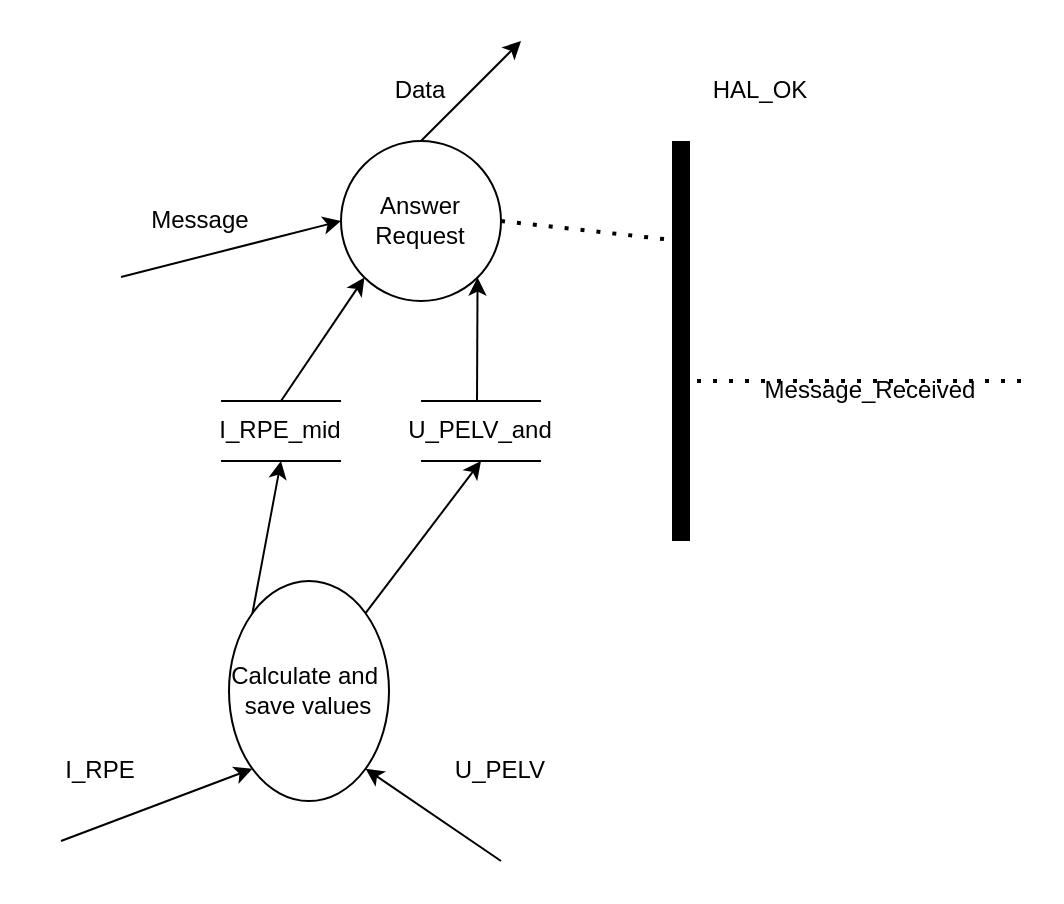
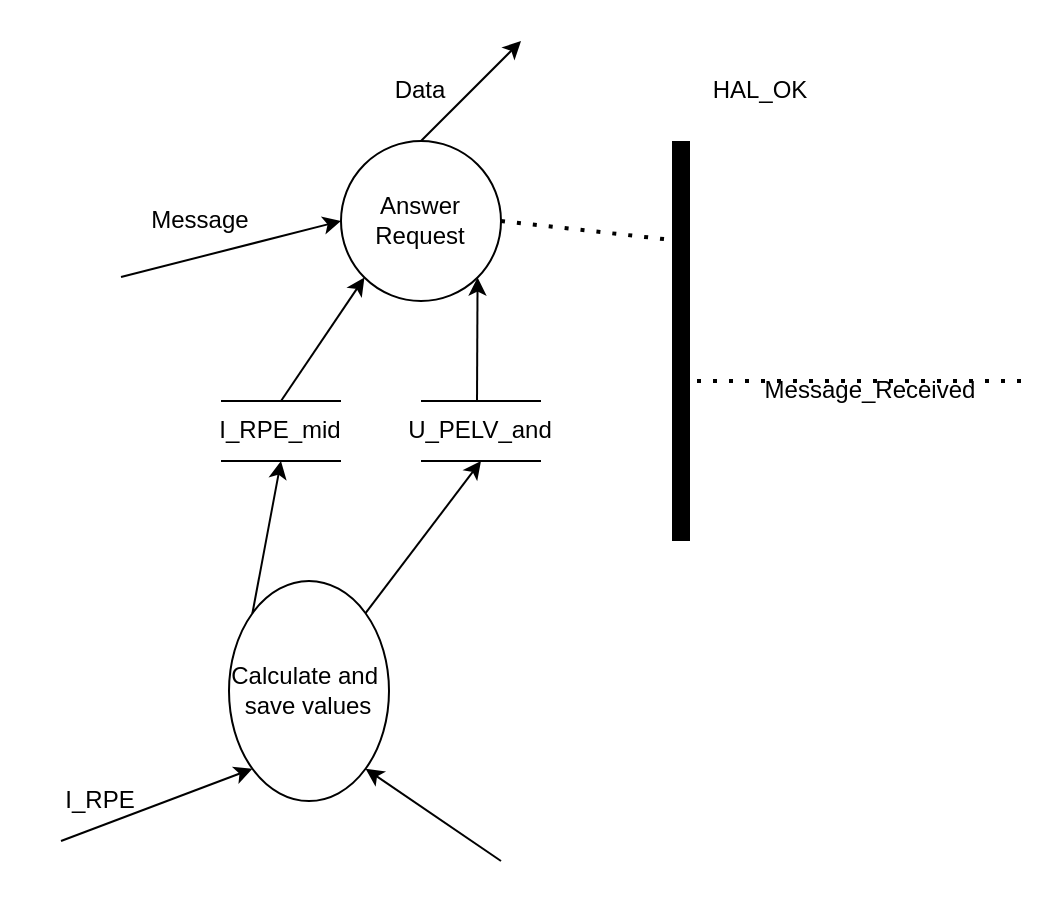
  <mxCell id="0" />
  <mxCell id="1" parent="0" />
  <mxCell id="2" value="Answer&lt;br&gt;Request" style="ellipse;whiteSpace=wrap;html=1;aspect=fixed;" vertex="1" parent="1"><mxGeometry x="170" y="70" width="80" height="80" as="geometry" /></mxCell>
  <mxCell id="3" value="" style="endArrow=none;html=1;rounded=0;strokeWidth=9;" edge="1" parent="1"><mxGeometry width="50" height="50" relative="1" as="geometry"><mxPoint x="340" y="270" as="sourcePoint" /><mxPoint x="340" y="70" as="targetPoint" /></mxGeometry></mxCell>
  <mxCell id="4" value="" style="endArrow=none;dashed=1;html=1;dashPattern=1 3;strokeWidth=2;rounded=0;exitX=1;exitY=0.5;exitDx=0;exitDy=0;" edge="1" parent="1" source="2"><mxGeometry width="50" height="50" relative="1" as="geometry"><mxPoint x="50" y="330" as="sourcePoint" /><mxPoint x="340" y="120" as="targetPoint" /></mxGeometry></mxCell>
  <mxCell id="5" value="HAL_OK" style="text;html=1;strokeColor=none;fillColor=none;align=center;verticalAlign=middle;whiteSpace=wrap;rounded=0;" vertex="1" parent="1"><mxGeometry x="350" y="30" width="60" height="30" as="geometry" /></mxCell>
  <mxCell id="6" value="" style="endArrow=none;dashed=1;html=1;dashPattern=1 3;strokeWidth=2;rounded=0;" edge="1" parent="1"><mxGeometry width="50" height="50" relative="1" as="geometry"><mxPoint x="510" y="190" as="sourcePoint" /><mxPoint x="340" y="190" as="targetPoint" /></mxGeometry></mxCell>
  <mxCell id="7" value="Message_Received" style="text;html=1;strokeColor=none;fillColor=none;align=center;verticalAlign=middle;whiteSpace=wrap;rounded=0;" vertex="1" parent="1"><mxGeometry x="405" y="180" width="60" height="30" as="geometry" /></mxCell>
  <mxCell id="8" value="" style="endArrow=classic;html=1;rounded=0;strokeWidth=1;" edge="1" parent="1"><mxGeometry width="50" height="50" relative="1" as="geometry"><mxPoint x="210" y="70" as="sourcePoint" /><mxPoint x="260" y="20" as="targetPoint" /></mxGeometry></mxCell>
  <mxCell id="9" value="Data" style="text;html=1;strokeColor=none;fillColor=none;align=center;verticalAlign=middle;whiteSpace=wrap;rounded=0;" vertex="1" parent="1"><mxGeometry x="180" y="30" width="60" height="30" as="geometry" /></mxCell>
  <mxCell id="10" value="I_RPE_mid" style="text;html=1;strokeColor=none;fillColor=none;align=center;verticalAlign=middle;whiteSpace=wrap;rounded=0;" vertex="1" parent="1"><mxGeometry x="110" y="200" width="60" height="30" as="geometry" /></mxCell>
  <mxCell id="11" value="U_PELV_and" style="text;html=1;strokeColor=none;fillColor=none;align=center;verticalAlign=middle;whiteSpace=wrap;rounded=0;" vertex="1" parent="1"><mxGeometry x="210" y="200" width="60" height="30" as="geometry" /></mxCell>
  <mxCell id="12" value="" style="endArrow=none;html=1;rounded=0;strokeWidth=1;entryX=1;entryY=0;entryDx=0;entryDy=0;exitX=0;exitY=0;exitDx=0;exitDy=0;" edge="1" parent="1" source="10" target="10"><mxGeometry width="50" height="50" relative="1" as="geometry"><mxPoint x="50" y="350" as="sourcePoint" /><mxPoint x="100" y="300" as="targetPoint" /></mxGeometry></mxCell>
  <mxCell id="13" value="" style="endArrow=none;html=1;rounded=0;strokeWidth=1;entryX=1;entryY=1;entryDx=0;entryDy=0;exitX=0;exitY=1;exitDx=0;exitDy=0;" edge="1" parent="1" source="10" target="10"><mxGeometry width="50" height="50" relative="1" as="geometry"><mxPoint x="50" y="350" as="sourcePoint" /><mxPoint x="100" y="300" as="targetPoint" /></mxGeometry></mxCell>
  <mxCell id="14" value="" style="endArrow=none;html=1;rounded=0;strokeWidth=1;entryX=1;entryY=0;entryDx=0;entryDy=0;exitX=0;exitY=0;exitDx=0;exitDy=0;" edge="1" parent="1" source="11" target="11"><mxGeometry width="50" height="50" relative="1" as="geometry"><mxPoint x="50" y="350" as="sourcePoint" /><mxPoint x="100" y="300" as="targetPoint" /></mxGeometry></mxCell>
  <mxCell id="15" value="" style="endArrow=none;html=1;rounded=0;strokeWidth=1;entryX=1;entryY=1;entryDx=0;entryDy=0;exitX=0;exitY=1;exitDx=0;exitDy=0;" edge="1" parent="1" source="11" target="11"><mxGeometry width="50" height="50" relative="1" as="geometry"><mxPoint x="50" y="350" as="sourcePoint" /><mxPoint x="100" y="300" as="targetPoint" /></mxGeometry></mxCell>
  <mxCell id="16" value="Calculate and&amp;nbsp;&lt;br&gt;save values" style="ellipse;whiteSpace=wrap;html=1;aspect=fixed;" vertex="1" parent="1"><mxGeometry x="114" y="290" width="80" height="110" as="geometry" /></mxCell>
  <mxCell id="17" value="" style="endArrow=classic;html=1;rounded=0;strokeWidth=1;entryX=0;entryY=0.5;entryDx=0;entryDy=0;" edge="1" parent="1" target="2"><mxGeometry width="50" height="50" relative="1" as="geometry"><mxPoint x="60" y="138" as="sourcePoint" /><mxPoint x="100" y="300" as="targetPoint" /></mxGeometry></mxCell>
  <mxCell id="18" value="Message" style="text;html=1;strokeColor=none;fillColor=none;align=center;verticalAlign=middle;whiteSpace=wrap;rounded=0;" vertex="1" parent="1"><mxGeometry x="70" y="95" width="60" height="30" as="geometry" /></mxCell>
  <mxCell id="19" value="" style="endArrow=classic;html=1;rounded=0;strokeWidth=1;entryX=0;entryY=1;entryDx=0;entryDy=0;" edge="1" parent="1" target="16"><mxGeometry width="50" height="50" relative="1" as="geometry"><mxPoint x="30" y="420" as="sourcePoint" /><mxPoint x="100" y="300" as="targetPoint" /></mxGeometry></mxCell>
  <mxCell id="20" value="" style="endArrow=classic;html=1;rounded=0;strokeWidth=1;entryX=1;entryY=1;entryDx=0;entryDy=0;" edge="1" parent="1" target="16"><mxGeometry width="50" height="50" relative="1" as="geometry"><mxPoint x="250" y="430" as="sourcePoint" /><mxPoint x="100" y="300" as="targetPoint" /></mxGeometry></mxCell>
- <mxCell id="21" value="I_RPE" style="text;html=1;strokeColor=none;fillColor=none;align=center;verticalAlign=middle;whiteSpace=wrap;rounded=0;" vertex="1" parent="1"><mxGeometry x="20" y="370" width="60" height="30" as="geometry" /></mxCell>
- <mxCell id="22" value="U_PELV" style="text;html=1;strokeColor=none;fillColor=none;align=center;verticalAlign=middle;whiteSpace=wrap;rounded=0;" vertex="1" parent="1"><mxGeometry x="220" y="370" width="60" height="30" as="geometry" /></mxCell>
+ <mxCell id="21" value="I_RPE" style="text;html=1;strokeColor=none;fillColor=none;align=center;verticalAlign=middle;whiteSpace=wrap;rounded=0;" vertex="1" parent="1"><mxGeometry x="20" y="385" width="60" height="30" as="geometry" /></mxCell>
  <mxCell id="23" value="" style="endArrow=classic;html=1;rounded=0;strokeWidth=1;exitX=0;exitY=0;exitDx=0;exitDy=0;" edge="1" parent="1" source="16"><mxGeometry width="50" height="50" relative="1" as="geometry"><mxPoint x="50" y="350" as="sourcePoint" /><mxPoint x="140" y="230" as="targetPoint" /></mxGeometry></mxCell>
  <mxCell id="24" value="" style="endArrow=classic;html=1;rounded=0;strokeWidth=1;exitX=1;exitY=0;exitDx=0;exitDy=0;" edge="1" parent="1" source="16"><mxGeometry width="50" height="50" relative="1" as="geometry"><mxPoint x="50" y="350" as="sourcePoint" /><mxPoint x="240" y="230" as="targetPoint" /></mxGeometry></mxCell>
  <mxCell id="25" value="" style="endArrow=classic;html=1;rounded=0;strokeWidth=1;entryX=0;entryY=1;entryDx=0;entryDy=0;" edge="1" parent="1" target="2"><mxGeometry width="50" height="50" relative="1" as="geometry"><mxPoint x="140" y="200" as="sourcePoint" /><mxPoint x="100" y="300" as="targetPoint" /></mxGeometry></mxCell>
  <mxCell id="26" value="" style="endArrow=classic;html=1;rounded=0;strokeWidth=1;entryX=1;entryY=1;entryDx=0;entryDy=0;" edge="1" parent="1" target="2"><mxGeometry width="50" height="50" relative="1" as="geometry"><mxPoint x="238" y="200" as="sourcePoint" /><mxPoint x="100" y="300" as="targetPoint" /></mxGeometry></mxCell>
